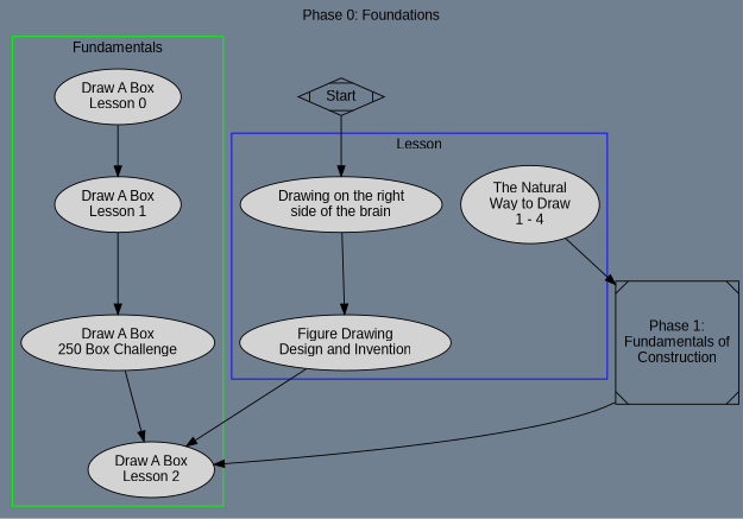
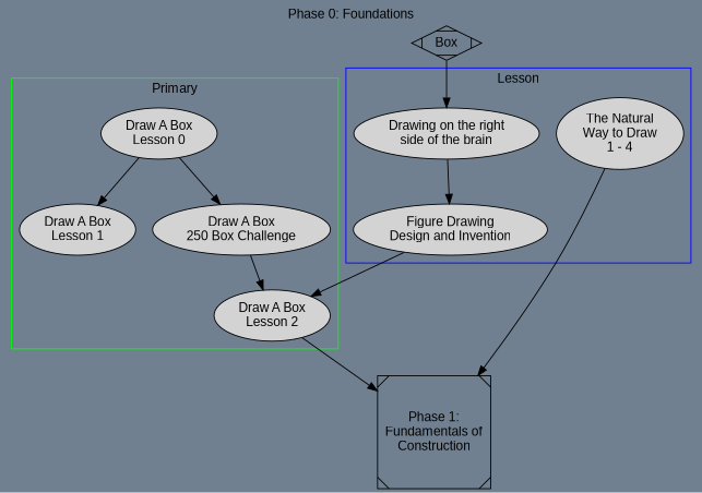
  digraph {
    bgcolor=slategrey
    fontname="Liberation Sans"
    label="Phase 0: Foundations"
    labelloc=t
    node [fontname="Liberation Sans" style=filled]
    edge [fontname="Liberation Sans"]
    "Drawing on the right\nside of the brain"
    "Figure Drawing\nDesign and Invention"
    "The Natural\nWay to Draw\n1 - 4"
    "Draw A Box\nLesson 0"
    "Draw A Box\nLesson 1"
    "Draw A Box\n250 Box Challenge"
    "Draw A Box\nLesson 2"
    "Phase 1:\nFundamentals of\nConstruction" [shape=Msquare style=""]
-   Start [shape=Mdiamond style=""]
+   Start [shape=Mdiamond label=Box style=""]
    subgraph cluster_1 {
      color=blue
      label=Lesson
      "Drawing on the right\nside of the brain"
      "Figure Drawing\nDesign and Invention"
      "The Natural\nWay to Draw\n1 - 4"
    }
    subgraph cluster_2 {
      color=green
-     label=Fundamentals
+     label=Primary
      "Draw A Box\nLesson 0"
      "Draw A Box\nLesson 1"
      "Draw A Box\n250 Box Challenge"
      "Draw A Box\nLesson 2"
    }
    "Drawing on the right\nside of the brain" -> "Figure Drawing\nDesign and Invention"
    "Figure Drawing\nDesign and Invention" -> "Draw A Box\nLesson 2"
    "The Natural\nWay to Draw\n1 - 4" -> "Phase 1:\nFundamentals of\nConstruction"
    "Draw A Box\nLesson 0" -> "Draw A Box\nLesson 1"
-   "Draw A Box\nLesson 1" -> "Draw A Box\n250 Box Challenge"
+   "Draw A Box\nLesson 0" -> "Draw A Box\n250 Box Challenge"
    "Draw A Box\n250 Box Challenge" -> "Draw A Box\nLesson 2"
-   "Phase 1:\nFundamentals of\nConstruction" -> "Draw A Box\nLesson 2"
+   "Draw A Box\nLesson 2" -> "Phase 1:\nFundamentals of\nConstruction"
    Start -> "Drawing on the right\nside of the brain"
  }
